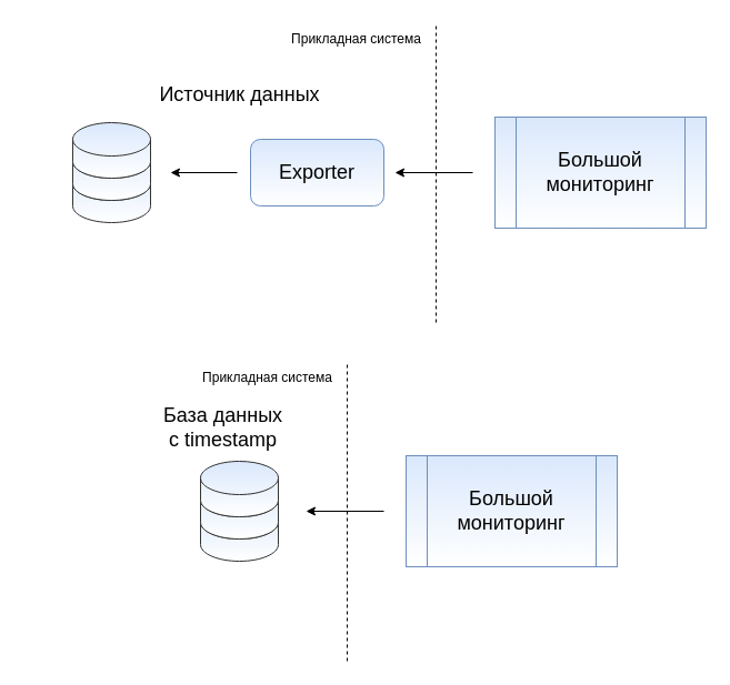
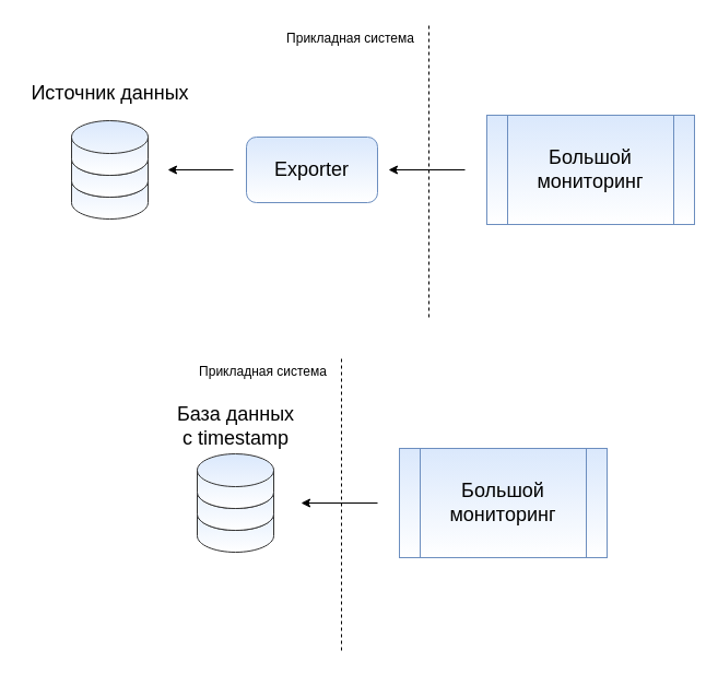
  <mxCell id="0" />
  <mxCell id="1" parent="0" />
  <mxCell id="2" value="" style="shape=cylinder3;whiteSpace=wrap;html=1;boundedLbl=1;backgroundOutline=1;size=15;fillColor=#dae8fc;gradientColor=#ffffff;strokeColor=#333333;" vertex="1" parent="1"><mxGeometry x="65" y="150" width="70" height="50" as="geometry" /></mxCell>
  <mxCell id="3" value="" style="shape=cylinder3;whiteSpace=wrap;html=1;boundedLbl=1;backgroundOutline=1;size=15;fillColor=#dae8fc;gradientColor=#ffffff;strokeColor=#333333;" vertex="1" parent="1"><mxGeometry x="65" y="130" width="70" height="50" as="geometry" /></mxCell>
  <mxCell id="4" value="" style="shape=cylinder3;whiteSpace=wrap;html=1;boundedLbl=1;backgroundOutline=1;size=15;fillColor=#dae8fc;gradientColor=#ffffff;strokeColor=#333333;" vertex="1" parent="1"><mxGeometry x="65" y="110" width="70" height="50" as="geometry" /></mxCell>
  <mxCell id="5" value="" style="edgeStyle=orthogonalEdgeStyle;rounded=0;orthogonalLoop=1;jettySize=auto;html=1;" edge="1" parent="1"><mxGeometry relative="1" as="geometry"><mxPoint x="425" y="155" as="sourcePoint" /><mxPoint x="355" y="155" as="targetPoint" /></mxGeometry></mxCell>
  <mxCell id="6" value="&lt;font style=&quot;font-size: 18px&quot;&gt;Большой мониторинг&lt;br&gt;&lt;/font&gt;" style="shape=process;whiteSpace=wrap;html=1;backgroundOutline=1;strokeColor=#6c8ebf;fillColor=#dae8fc;gradientColor=#ffffff;" vertex="1" parent="1"><mxGeometry x="445" y="105" width="190" height="100" as="geometry" /></mxCell>
  <mxCell id="7" value="" style="edgeStyle=orthogonalEdgeStyle;rounded=0;orthogonalLoop=1;jettySize=auto;html=1;" edge="1" parent="1"><mxGeometry relative="1" as="geometry"><mxPoint x="213" y="155" as="sourcePoint" /><mxPoint x="153" y="155" as="targetPoint" /><Array as="points"><mxPoint x="153" y="155" /><mxPoint x="153" y="155" /></Array></mxGeometry></mxCell>
  <mxCell id="8" value="&lt;font style=&quot;font-size: 18px&quot;&gt;Exporter&lt;/font&gt;" style="rounded=1;whiteSpace=wrap;html=1;strokeColor=#6c8ebf;fillColor=#dae8fc;gradientColor=#ffffff;" vertex="1" parent="1"><mxGeometry x="225" y="125" width="120" height="60" as="geometry" /></mxCell>
- <mxCell id="9" value="&lt;font style=&quot;font-size: 18px&quot;&gt;Источник данных&lt;br&gt;&lt;/font&gt;" style="text;html=1;align=center;verticalAlign=middle;resizable=0;points=[];autosize=1;" vertex="1" parent="1"><mxGeometry x="135" y="75" width="160" height="20" as="geometry" /></mxCell>
+ <mxCell id="9" value="&lt;font style=&quot;font-size: 18px&quot;&gt;Источник данных&lt;br&gt;&lt;/font&gt;" style="text;html=1;align=center;verticalAlign=middle;resizable=0;points=[];autosize=1;" vertex="1" parent="1"><mxGeometry x="20" y="75" width="160" height="20" as="geometry" /></mxCell>
  <mxCell id="10" value="" style="endArrow=none;dashed=1;html=1;" edge="1" parent="1"><mxGeometry width="50" height="50" relative="1" as="geometry"><mxPoint x="392" y="290" as="sourcePoint" /><mxPoint x="392" y="20" as="targetPoint" /></mxGeometry></mxCell>
  <mxCell id="11" value="Прикладная система" style="text;html=1;align=center;verticalAlign=middle;resizable=0;points=[];autosize=1;" vertex="1" parent="1"><mxGeometry x="255" y="25" width="130" height="20" as="geometry" /></mxCell>
  <mxCell id="12" value="" style="shape=cylinder3;whiteSpace=wrap;html=1;boundedLbl=1;backgroundOutline=1;size=15;fillColor=#dae8fc;gradientColor=#ffffff;strokeColor=#333333;" vertex="1" parent="1"><mxGeometry x="180" y="455" width="70" height="50" as="geometry" /></mxCell>
  <mxCell id="13" value="" style="shape=cylinder3;whiteSpace=wrap;html=1;boundedLbl=1;backgroundOutline=1;size=15;fillColor=#dae8fc;gradientColor=#ffffff;strokeColor=#333333;" vertex="1" parent="1"><mxGeometry x="180" y="435" width="70" height="50" as="geometry" /></mxCell>
  <mxCell id="14" value="" style="shape=cylinder3;whiteSpace=wrap;html=1;boundedLbl=1;backgroundOutline=1;size=15;fillColor=#dae8fc;gradientColor=#ffffff;strokeColor=#333333;" vertex="1" parent="1"><mxGeometry x="180" y="415" width="70" height="50" as="geometry" /></mxCell>
  <mxCell id="15" value="" style="edgeStyle=orthogonalEdgeStyle;rounded=0;orthogonalLoop=1;jettySize=auto;html=1;" edge="1" parent="1"><mxGeometry relative="1" as="geometry"><mxPoint x="345" y="460" as="sourcePoint" /><mxPoint x="275" y="460" as="targetPoint" /></mxGeometry></mxCell>
  <mxCell id="16" value="&lt;font style=&quot;font-size: 18px&quot;&gt;Большой мониторинг&lt;br&gt;&lt;/font&gt;" style="shape=process;whiteSpace=wrap;html=1;backgroundOutline=1;strokeColor=#6c8ebf;fillColor=#dae8fc;gradientColor=#ffffff;" vertex="1" parent="1"><mxGeometry x="365" y="410" width="190" height="100" as="geometry" /></mxCell>
- <mxCell id="17" value="&lt;div&gt;&lt;font style=&quot;font-size: 18px&quot;&gt;База данных&lt;/font&gt;&lt;/div&gt;&lt;div&gt;&lt;font style=&quot;font-size: 18px&quot;&gt;с timestamp&lt;br&gt;&lt;/font&gt;&lt;/div&gt;" style="text;html=1;align=center;verticalAlign=middle;resizable=0;points=[];autosize=1;" vertex="1" parent="1"><mxGeometry x="140" y="365" width="120" height="40" as="geometry" /></mxCell>
+ <mxCell id="17" value="&lt;div&gt;&lt;font style=&quot;font-size: 18px&quot;&gt;База данных&lt;/font&gt;&lt;/div&gt;&lt;div&gt;&lt;font style=&quot;font-size: 18px&quot;&gt;с timestamp&lt;br&gt;&lt;/font&gt;&lt;/div&gt;" style="text;html=1;align=center;verticalAlign=middle;resizable=0;points=[];autosize=1;" vertex="1" parent="1"><mxGeometry x="155" y="370" width="120" height="40" as="geometry" /></mxCell>
  <mxCell id="18" value="" style="endArrow=none;dashed=1;html=1;" edge="1" parent="1"><mxGeometry width="50" height="50" relative="1" as="geometry"><mxPoint x="312" y="595" as="sourcePoint" /><mxPoint x="312" y="325" as="targetPoint" /></mxGeometry></mxCell>
  <mxCell id="19" value="Прикладная система" style="text;html=1;align=center;verticalAlign=middle;resizable=0;points=[];autosize=1;" vertex="1" parent="1"><mxGeometry x="175" y="330" width="130" height="20" as="geometry" /></mxCell>
